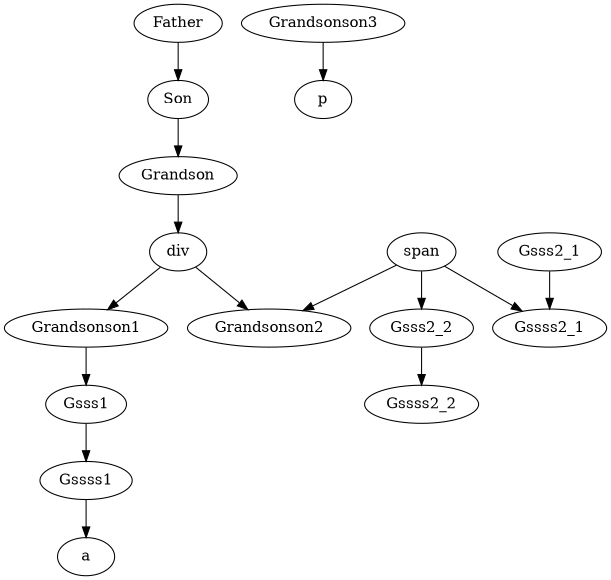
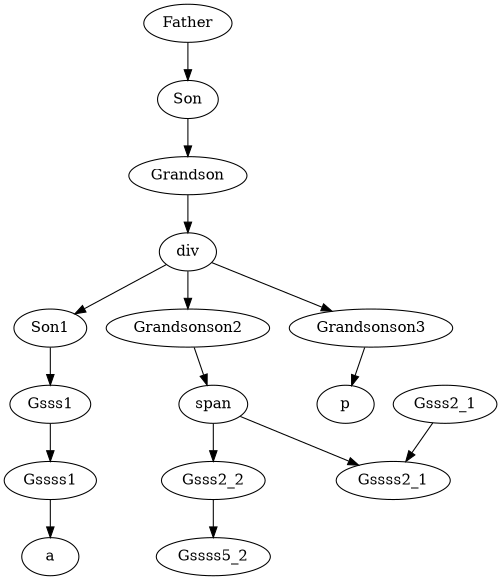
  digraph {
    Father
    Son
    Grandson
    div
-   Grandsonson1
+   Grandsonson1 [label=Son1]
    Grandsonson2
    Grandsonson3
    Gsss1
    span
    p
    Gssss1
    Gsss2_2
    Gssss2_1
    a
    Gsss2_1
-   Gssss2_2
+   Gssss2_2 [label=Gssss5_2]
    Father -> Son
    Son -> Grandson
    Grandson -> div
    div -> Grandsonson1
    div -> Grandsonson2
+   div -> Grandsonson3
    Grandsonson1 -> Gsss1
-   span -> Grandsonson2
+   Grandsonson2 -> span
    Grandsonson3 -> p
    Gsss1 -> Gssss1
    span -> Gsss2_2
    span -> Gssss2_1
    Gssss1 -> a
    Gsss2_2 -> Gssss2_2
    Gsss2_1 -> Gssss2_1
  }
